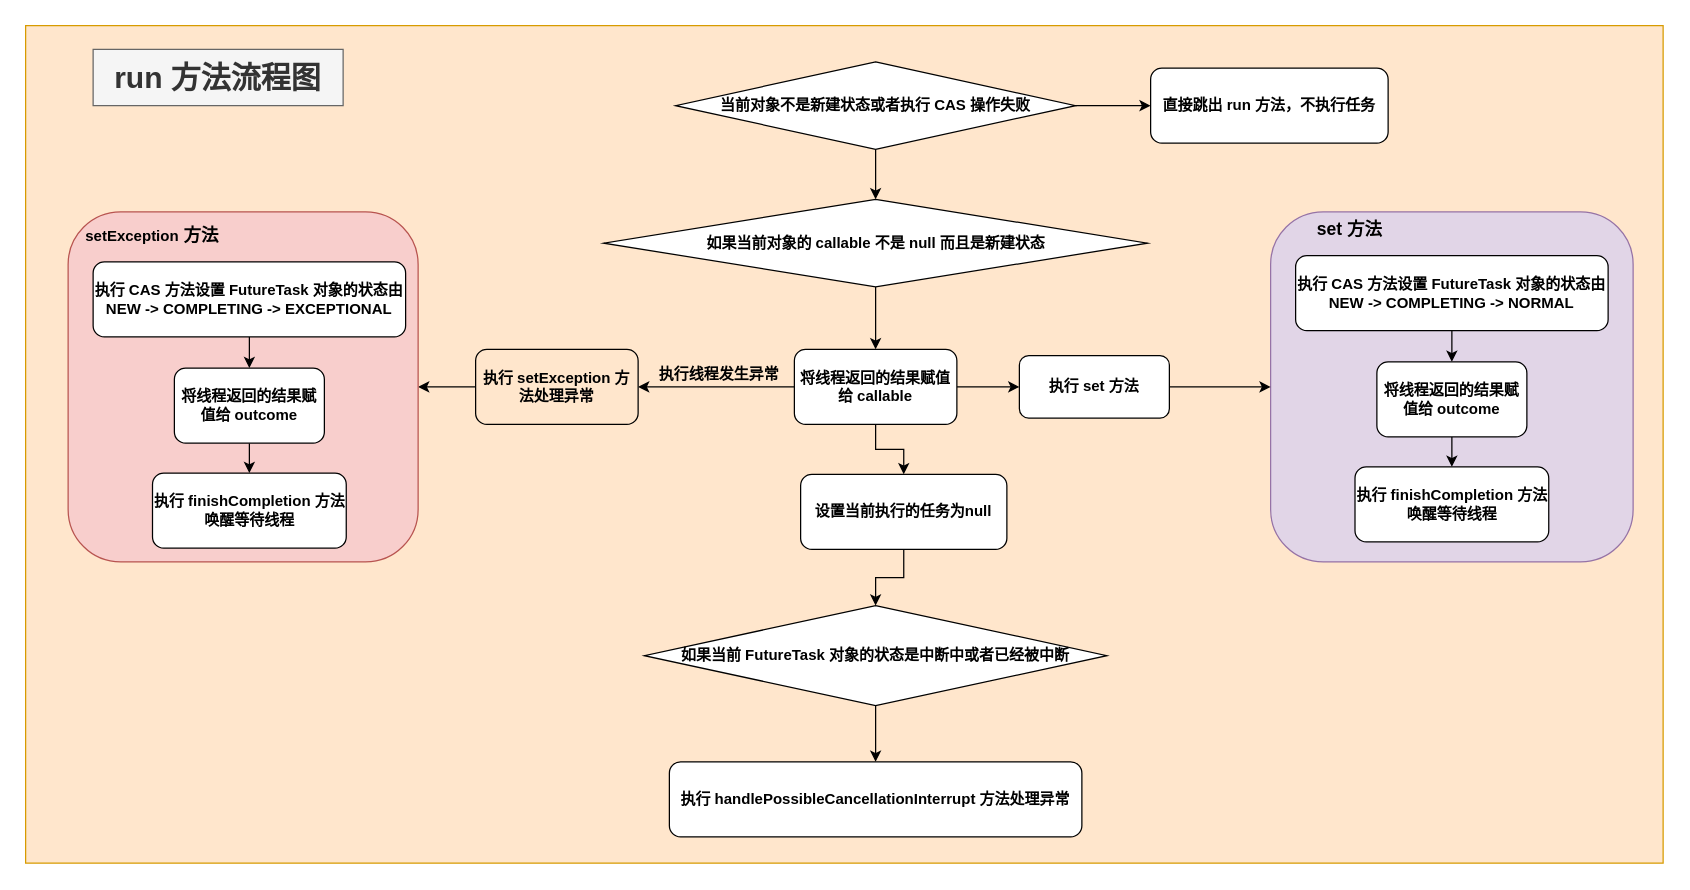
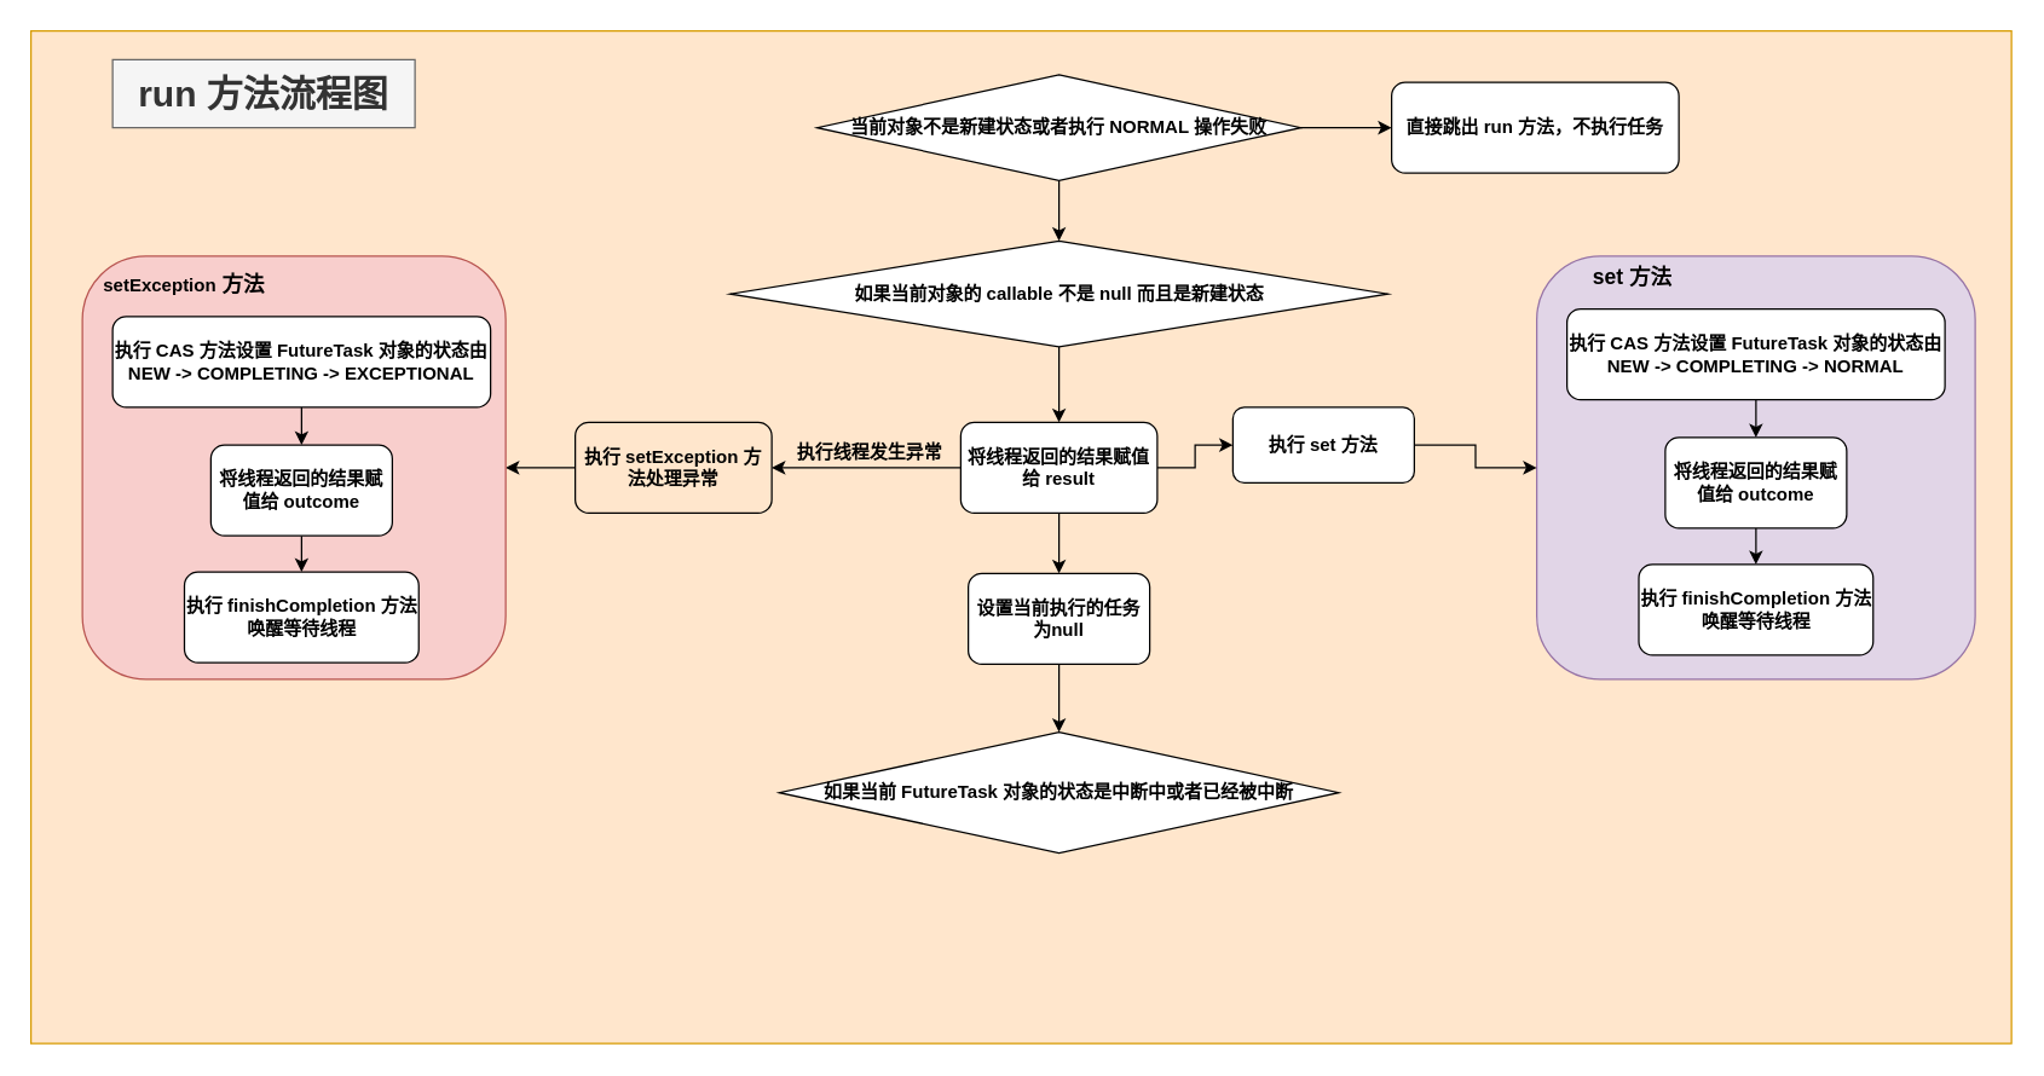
  <mxCell id="0" />
  <mxCell id="1" parent="0" />
  <mxCell id="2" value="" style="rounded=0;whiteSpace=wrap;html=1;fillColor=#ffe6cc;strokeColor=#d79b00;" vertex="1" parent="1"><mxGeometry x="20" y="20" width="1310" height="670" as="geometry" /></mxCell>
  <mxCell id="3" value="" style="rounded=1;whiteSpace=wrap;html=1;fontStyle=1;fillColor=#e1d5e7;strokeColor=#9673a6;" vertex="1" parent="1"><mxGeometry x="1016" y="169" width="290" height="280" as="geometry" /></mxCell>
  <mxCell id="4" value="直接跳出 run 方法，不执行任务" style="rounded=1;whiteSpace=wrap;html=1;fontStyle=1" vertex="1" parent="1"><mxGeometry x="920" y="54" width="190" height="60" as="geometry" /></mxCell>
  <mxCell id="5" style="edgeStyle=orthogonalEdgeStyle;rounded=0;orthogonalLoop=1;jettySize=auto;html=1;exitX=0.5;exitY=1;exitDx=0;exitDy=0;fontStyle=1" edge="1" parent="1" source="6" target="13"><mxGeometry relative="1" as="geometry" /></mxCell>
  <mxCell id="6" value="&lt;span style=&quot;white-space: normal&quot;&gt;如果当前对象的 callable 不是 null 而且是新建状态&lt;/span&gt;" style="rhombus;whiteSpace=wrap;html=1;fontStyle=1" vertex="1" parent="1"><mxGeometry x="482.5" y="159" width="435" height="70" as="geometry" /></mxCell>
  <mxCell id="7" style="edgeStyle=orthogonalEdgeStyle;rounded=0;orthogonalLoop=1;jettySize=auto;html=1;exitX=0.5;exitY=1;exitDx=0;exitDy=0;fontStyle=1" edge="1" parent="1" source="9" target="6"><mxGeometry relative="1" as="geometry" /></mxCell>
  <mxCell id="8" style="edgeStyle=orthogonalEdgeStyle;rounded=0;orthogonalLoop=1;jettySize=auto;html=1;exitX=1;exitY=0.5;exitDx=0;exitDy=0;entryX=0;entryY=0.5;entryDx=0;entryDy=0;fontStyle=1" edge="1" parent="1" source="9" target="4"><mxGeometry relative="1" as="geometry" /></mxCell>
- <mxCell id="9" value="&lt;span style=&quot;white-space: normal&quot;&gt;当前对象不是新建状态或者执行 CAS 操作失败&lt;/span&gt;" style="rhombus;whiteSpace=wrap;html=1;fontStyle=1" vertex="1" parent="1"><mxGeometry x="540" y="49" width="320" height="70" as="geometry" /></mxCell>
+ <mxCell id="9" value="&lt;span style=&quot;white-space: normal&quot;&gt;当前对象不是新建状态或者执行 NORMAL 操作失败&lt;/span&gt;" style="rhombus;whiteSpace=wrap;html=1;fontStyle=1" vertex="1" parent="1"><mxGeometry x="540" y="49" width="320" height="70" as="geometry" /></mxCell>
  <mxCell id="10" style="edgeStyle=orthogonalEdgeStyle;rounded=0;orthogonalLoop=1;jettySize=auto;html=1;exitX=0;exitY=0.5;exitDx=0;exitDy=0;fontStyle=1" edge="1" parent="1" source="13" target="28"><mxGeometry relative="1" as="geometry" /></mxCell>
  <mxCell id="11" style="edgeStyle=orthogonalEdgeStyle;rounded=0;orthogonalLoop=1;jettySize=auto;html=1;fontStyle=1" edge="1" parent="1" source="13" target="23"><mxGeometry relative="1" as="geometry" /></mxCell>
  <mxCell id="12" style="edgeStyle=orthogonalEdgeStyle;rounded=0;orthogonalLoop=1;jettySize=auto;html=1;exitX=1;exitY=0.5;exitDx=0;exitDy=0;entryX=0;entryY=0.5;entryDx=0;entryDy=0;fontStyle=1" edge="1" parent="1" source="13" target="15"><mxGeometry relative="1" as="geometry" /></mxCell>
- <mxCell id="13" value="将线程返回的结果赋值给 callable" style="rounded=1;whiteSpace=wrap;html=1;fontStyle=1" vertex="1" parent="1"><mxGeometry x="635" y="279" width="130" height="60" as="geometry" /></mxCell>
+ <mxCell id="13" value="将线程返回的结果赋值给 result" style="rounded=1;whiteSpace=wrap;html=1;fontStyle=1" vertex="1" parent="1"><mxGeometry x="635" y="279" width="130" height="60" as="geometry" /></mxCell>
  <mxCell id="14" style="edgeStyle=orthogonalEdgeStyle;rounded=0;orthogonalLoop=1;jettySize=auto;html=1;exitX=1;exitY=0.5;exitDx=0;exitDy=0;fontStyle=1" edge="1" parent="1" source="15" target="3"><mxGeometry relative="1" as="geometry" /></mxCell>
- <mxCell id="15" value="执行 set 方法" style="rounded=1;whiteSpace=wrap;html=1;fontStyle=1" vertex="1" parent="1"><mxGeometry x="815" y="284" width="120" height="50" as="geometry" /></mxCell>
+ <mxCell id="15" value="执行 set 方法" style="rounded=1;whiteSpace=wrap;html=1;fontStyle=1" vertex="1" parent="1"><mxGeometry x="815" y="269" width="120" height="50" as="geometry" /></mxCell>
  <mxCell id="16" style="edgeStyle=orthogonalEdgeStyle;rounded=0;orthogonalLoop=1;jettySize=auto;html=1;exitX=0.5;exitY=1;exitDx=0;exitDy=0;fontStyle=1" edge="1" parent="1" source="17" target="19"><mxGeometry relative="1" as="geometry" /></mxCell>
  <mxCell id="17" value="执行 CAS 方法设置 FutureTask 对象的状态由 NEW -&amp;gt; COMPLETING -&amp;gt; NORMAL" style="rounded=1;whiteSpace=wrap;html=1;fontStyle=1" vertex="1" parent="1"><mxGeometry x="1036" y="204" width="250" height="60" as="geometry" /></mxCell>
  <mxCell id="18" style="edgeStyle=orthogonalEdgeStyle;rounded=0;orthogonalLoop=1;jettySize=auto;html=1;exitX=0.5;exitY=1;exitDx=0;exitDy=0;fontStyle=1" edge="1" parent="1" source="19" target="20"><mxGeometry relative="1" as="geometry" /></mxCell>
  <mxCell id="19" value="&lt;span style=&quot;white-space: normal&quot;&gt;将线程返回的结果赋值给 outcome&lt;/span&gt;" style="rounded=1;whiteSpace=wrap;html=1;fontStyle=1" vertex="1" parent="1"><mxGeometry x="1101" y="289" width="120" height="60" as="geometry" /></mxCell>
  <mxCell id="20" value="执行&amp;nbsp;finishCompletion 方法唤醒等待线程" style="rounded=1;whiteSpace=wrap;html=1;fontStyle=1" vertex="1" parent="1"><mxGeometry x="1083.5" y="373" width="155" height="60" as="geometry" /></mxCell>
  <mxCell id="21" value="&lt;font style=&quot;font-size: 14px&quot;&gt;set 方法&lt;/font&gt;" style="text;html=1;strokeColor=none;fillColor=none;align=center;verticalAlign=middle;whiteSpace=wrap;rounded=0;fontStyle=1" vertex="1" parent="1"><mxGeometry x="1012" y="173" width="135" height="20" as="geometry" /></mxCell>
  <mxCell id="22" style="edgeStyle=orthogonalEdgeStyle;rounded=0;orthogonalLoop=1;jettySize=auto;html=1;exitX=0.5;exitY=1;exitDx=0;exitDy=0;fontStyle=1" edge="1" parent="1" source="23" target="25"><mxGeometry relative="1" as="geometry" /></mxCell>
- <mxCell id="23" value="设置当前执行的任务为null" style="rounded=1;whiteSpace=wrap;html=1;fontStyle=1" vertex="1" parent="1"><mxGeometry x="640" y="379" width="165" height="60" as="geometry" /></mxCell>
- <mxCell id="24" style="edgeStyle=orthogonalEdgeStyle;rounded=0;orthogonalLoop=1;jettySize=auto;html=1;exitX=0.5;exitY=1;exitDx=0;exitDy=0;fontStyle=1" edge="1" parent="1" source="25" target="26"><mxGeometry relative="1" as="geometry" /></mxCell>
+ <mxCell id="23" value="设置当前执行的任务为null" style="rounded=1;whiteSpace=wrap;html=1;fontStyle=1" vertex="1" parent="1"><mxGeometry x="640" y="379" width="120" height="60" as="geometry" /></mxCell>
  <mxCell id="25" value="如果当前 FutureTask 对象的状态是中断中或者已经被中断" style="rhombus;whiteSpace=wrap;html=1;fontStyle=1" vertex="1" parent="1"><mxGeometry x="515" y="484" width="370" height="80" as="geometry" /></mxCell>
- <mxCell id="26" value="执行&amp;nbsp;handlePossibleCancellationInterrupt 方法处理异常" style="rounded=1;whiteSpace=wrap;html=1;fontStyle=1" vertex="1" parent="1"><mxGeometry x="535" y="609" width="330" height="60" as="geometry" /></mxCell>
  <mxCell id="27" style="edgeStyle=orthogonalEdgeStyle;rounded=0;orthogonalLoop=1;jettySize=auto;html=1;exitX=0;exitY=0.5;exitDx=0;exitDy=0;entryX=1;entryY=0.5;entryDx=0;entryDy=0;" edge="1" parent="1" source="28" target="31"><mxGeometry relative="1" as="geometry" /></mxCell>
  <mxCell id="28" value="执行 setException 方法处理异常" style="rounded=1;whiteSpace=wrap;html=1;fontStyle=1;fillColor=#ffe6cc;" vertex="1" parent="1"><mxGeometry x="380" y="279" width="130" height="60" as="geometry" /></mxCell>
  <mxCell id="29" value="执行线程发生异常" style="text;html=1;strokeColor=none;fillColor=none;align=center;verticalAlign=middle;whiteSpace=wrap;rounded=0;fontStyle=1" vertex="1" parent="1"><mxGeometry x="510" y="289" width="130" height="20" as="geometry" /></mxCell>
  <mxCell id="30" value="&lt;font style=&quot;font-size: 24px&quot;&gt;run 方法流程图&lt;/font&gt;" style="text;html=1;strokeColor=#666666;fillColor=#f5f5f5;align=center;verticalAlign=middle;whiteSpace=wrap;rounded=0;fontStyle=1;fontColor=#333333;" vertex="1" parent="1"><mxGeometry x="74" y="39" width="200" height="45" as="geometry" /></mxCell>
  <mxCell id="31" value="" style="rounded=1;whiteSpace=wrap;html=1;fontStyle=1;fillColor=#f8cecc;strokeColor=#b85450;" vertex="1" parent="1"><mxGeometry x="54" y="169" width="280" height="280" as="geometry" /></mxCell>
  <mxCell id="32" style="edgeStyle=orthogonalEdgeStyle;rounded=0;orthogonalLoop=1;jettySize=auto;html=1;exitX=0.5;exitY=1;exitDx=0;exitDy=0;fontStyle=1" edge="1" parent="1" source="33" target="35"><mxGeometry relative="1" as="geometry" /></mxCell>
  <mxCell id="33" value="执行 CAS 方法设置 FutureTask 对象的状态由 NEW -&amp;gt; COMPLETING -&amp;gt; EXCEPTIONAL" style="rounded=1;whiteSpace=wrap;html=1;fontStyle=1" vertex="1" parent="1"><mxGeometry x="74" y="209" width="250" height="60" as="geometry" /></mxCell>
  <mxCell id="34" style="edgeStyle=orthogonalEdgeStyle;rounded=0;orthogonalLoop=1;jettySize=auto;html=1;exitX=0.5;exitY=1;exitDx=0;exitDy=0;fontStyle=1" edge="1" parent="1" source="35" target="36"><mxGeometry relative="1" as="geometry" /></mxCell>
  <mxCell id="35" value="&lt;span style=&quot;white-space: normal&quot;&gt;将线程返回的结果赋值给 outcome&lt;/span&gt;" style="rounded=1;whiteSpace=wrap;html=1;fontStyle=1" vertex="1" parent="1"><mxGeometry x="139" y="294" width="120" height="60" as="geometry" /></mxCell>
  <mxCell id="36" value="执行&amp;nbsp;finishCompletion 方法唤醒等待线程" style="rounded=1;whiteSpace=wrap;html=1;fontStyle=1" vertex="1" parent="1"><mxGeometry x="121.5" y="378" width="155" height="60" as="geometry" /></mxCell>
  <mxCell id="37" value="&lt;font style=&quot;font-size: 14px&quot;&gt;&lt;span style=&quot;font-size: 12px&quot;&gt;setException&lt;/span&gt;&amp;nbsp;方法&lt;/font&gt;" style="text;html=1;strokeColor=none;fillColor=none;align=center;verticalAlign=middle;whiteSpace=wrap;rounded=0;fontStyle=1" vertex="1" parent="1"><mxGeometry x="54" y="178" width="135" height="20" as="geometry" /></mxCell>
